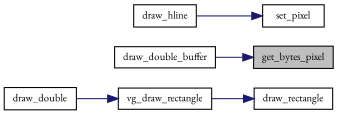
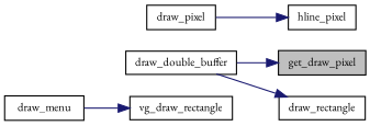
  digraph {
    fontname="EB Garamond"
    rankdir=RL
    node [color=black fillcolor=white fontname="EB Garamond" fontsize=10 shape=record style=filled]
    edge [color=midnightblue dir=back fontname="EB Garamond" fontsize=10 labelfontname=Helvetica labelfontsize=10 style=solid]
-   n1 [fillcolor=grey75 fontcolor=black height=0.2 label=get_bytes_pixel width=0.4]
+   n1 [fillcolor=grey75 fontcolor=black height=0.2 label=get_draw_pixel width=0.4]
    n2 [height=0.2 label=draw_double_buffer width=0.4]
-   n3 [height=0.2 label=set_pixel width=0.4]
-   n4 [height=0.2 label=draw_hline width=0.4]
+   n3 [height=0.2 label=hline_pixel width=0.4]
+   n4 [height=0.2 label=draw_pixel width=0.4]
    n5 [height=0.2 label=draw_rectangle width=0.4]
    n6 [height=0.2 label=vg_draw_rectangle width=0.4]
-   n7 [height=0.2 label=draw_double width=0.4]
+   n7 [height=0.2 label=draw_menu width=0.4]
    n1 -> n2
    n3 -> n4
-   n5 -> n6
+   n5 -> n2
    n6 -> n7
  }
